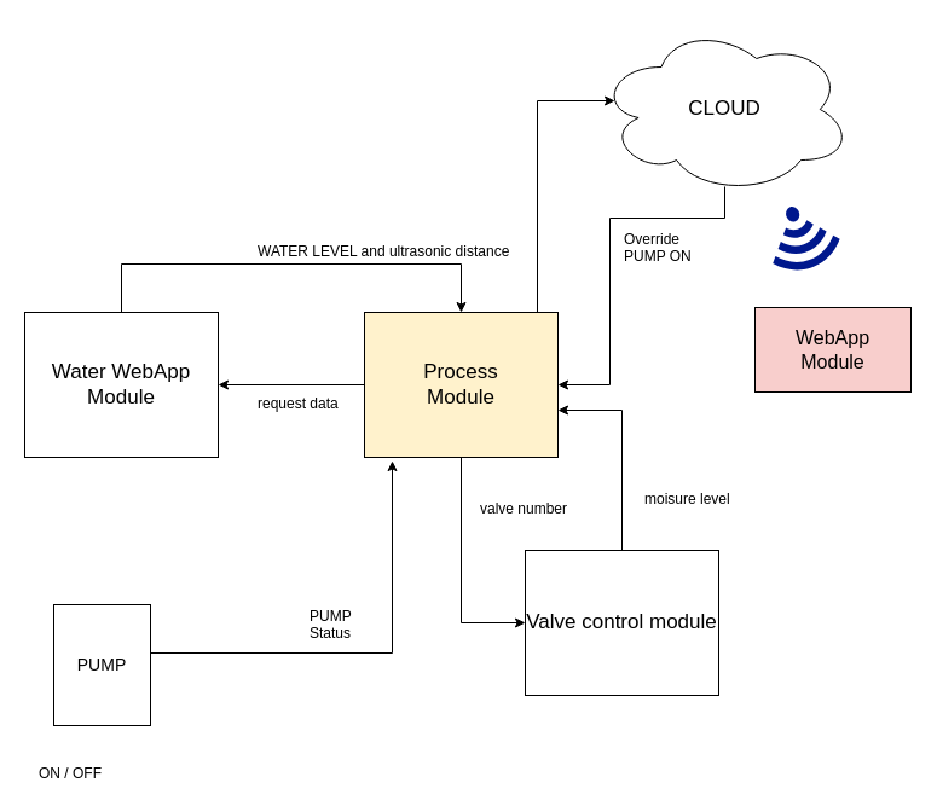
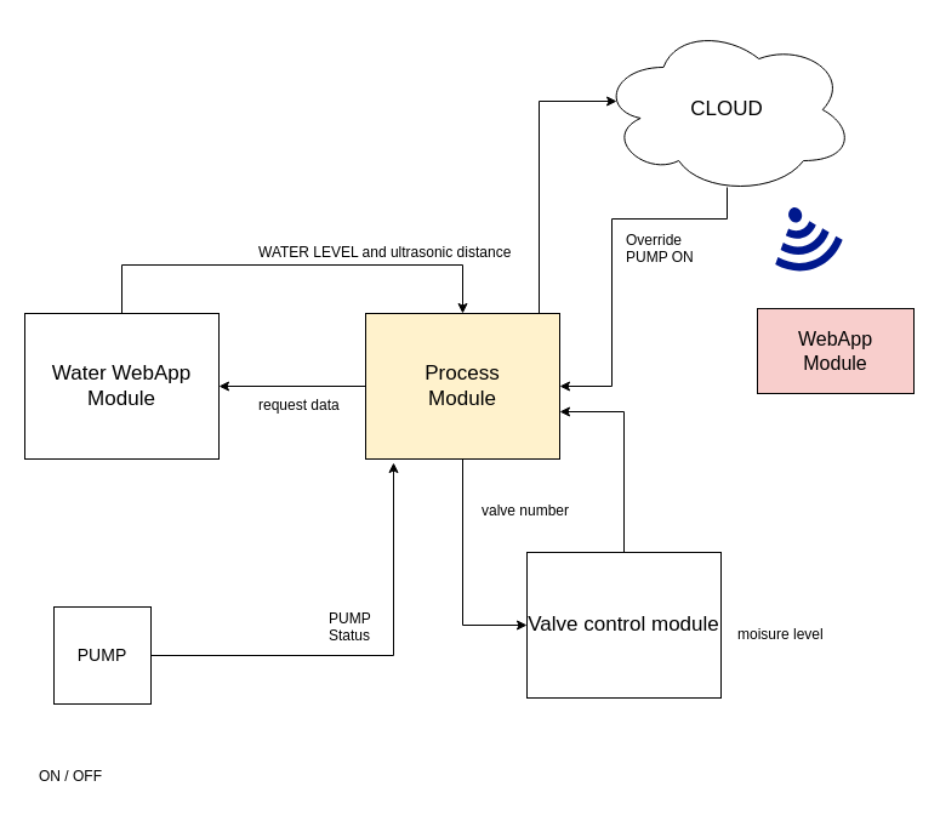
  <mxCell id="0" />
  <mxCell id="1" parent="0" />
  <mxCell id="2" style="edgeStyle=orthogonalEdgeStyle;rounded=0;orthogonalLoop=1;jettySize=auto;html=1;entryX=0.5;entryY=0;entryDx=0;entryDy=0;" parent="1" source="3" target="7" edge="1"><mxGeometry relative="1" as="geometry"><Array as="points"><mxPoint x="100" y="218" /><mxPoint x="381" y="218" /></Array></mxGeometry></mxCell>
  <mxCell id="3" value="&lt;font style=&quot;font-size: 17px&quot;&gt;Water WebApp&lt;br&gt;Module&lt;br&gt;&lt;/font&gt;" style="rounded=0;whiteSpace=wrap;html=1;" parent="1" vertex="1"><mxGeometry x="20" y="258" width="160" height="120" as="geometry" /></mxCell>
  <mxCell id="4" style="edgeStyle=orthogonalEdgeStyle;rounded=0;orthogonalLoop=1;jettySize=auto;html=1;entryX=1;entryY=0.5;entryDx=0;entryDy=0;" parent="1" source="7" target="3" edge="1"><mxGeometry relative="1" as="geometry" /></mxCell>
  <mxCell id="5" style="edgeStyle=orthogonalEdgeStyle;rounded=0;orthogonalLoop=1;jettySize=auto;html=1;entryX=0.067;entryY=0.45;entryDx=0;entryDy=0;entryPerimeter=0;" parent="1" source="7" target="9" edge="1"><mxGeometry relative="1" as="geometry"><Array as="points"><mxPoint x="444" y="83" /></Array><mxPoint x="494" y="84" as="targetPoint" /></mxGeometry></mxCell>
  <mxCell id="6" style="edgeStyle=orthogonalEdgeStyle;rounded=0;orthogonalLoop=1;jettySize=auto;html=1;entryX=0;entryY=0.5;entryDx=0;entryDy=0;" edge="1" parent="1" source="7" target="20"><mxGeometry relative="1" as="geometry" /></mxCell>
  <mxCell id="7" value="&lt;font style=&quot;font-size: 17px&quot;&gt;Process&lt;br&gt;Module&lt;/font&gt;" style="rounded=0;whiteSpace=wrap;html=1;fillColor=#fff2cc;" parent="1" vertex="1"><mxGeometry x="301" y="258" width="160" height="120" as="geometry" /></mxCell>
  <mxCell id="8" style="edgeStyle=orthogonalEdgeStyle;rounded=0;orthogonalLoop=1;jettySize=auto;html=1;entryX=1;entryY=0.5;entryDx=0;entryDy=0;exitX=0.5;exitY=0.957;exitDx=0;exitDy=0;exitPerimeter=0;" parent="1" source="9" target="7" edge="1"><mxGeometry relative="1" as="geometry"><Array as="points"><mxPoint x="599" y="180" /><mxPoint x="504" y="180" /><mxPoint x="504" y="318" /></Array></mxGeometry></mxCell>
  <mxCell id="9" value="&lt;font style=&quot;font-size: 17px&quot;&gt;CLOUD&lt;/font&gt;" style="ellipse;shape=cloud;whiteSpace=wrap;html=1;" parent="1" vertex="1"><mxGeometry x="494" width="210" height="140" as="geometry" y="20" /></mxCell>
  <mxCell id="10" style="edgeStyle=orthogonalEdgeStyle;rounded=0;orthogonalLoop=1;jettySize=auto;html=1;" parent="1" source="11" edge="1"><mxGeometry relative="1" as="geometry"><Array as="points"><mxPoint x="324" y="540" /></Array><mxPoint x="324" y="381" as="targetPoint" /></mxGeometry></mxCell>
- <mxCell id="11" value="&lt;font style=&quot;font-size: 14px&quot;&gt;PUMP&lt;/font&gt;" style="whiteSpace=wrap;html=1;aspect=fixed;" parent="1" vertex="1"><mxGeometry x="44" y="500" width="80" height="100" as="geometry" /></mxCell>
+ <mxCell id="11" value="&lt;font style=&quot;font-size: 14px&quot;&gt;PUMP&lt;/font&gt;" style="whiteSpace=wrap;html=1;aspect=fixed;" parent="1" vertex="1"><mxGeometry x="44" y="500" width="80" height="80" as="geometry" /></mxCell>
  <mxCell id="12" value="ON / OFF&lt;br&gt;" style="text;html=1;resizable=0;points=[];autosize=1;align=left;verticalAlign=top;spacingTop=-4;" parent="1" vertex="1"><mxGeometry x="30" y="630" width="70" height="20" as="geometry" /></mxCell>
- <mxCell id="13" value="PUMP&lt;br&gt;Status" style="text;html=1;resizable=0;points=[];autosize=1;align=left;verticalAlign=top;spacingTop=-4;" parent="1" vertex="1"><mxGeometry x="254" y="500" width="50" height="30" as="geometry" /></mxCell>
+ <mxCell id="13" value="PUMP&lt;br&gt;Status" style="text;html=1;resizable=0;points=[];autosize=1;align=left;verticalAlign=top;spacingTop=-4;" parent="1" vertex="1"><mxGeometry x="269" y="500" width="50" height="30" as="geometry" /></mxCell>
  <mxCell id="14" value="request data" style="text;html=1;resizable=0;points=[];autosize=1;align=left;verticalAlign=top;spacingTop=-4;" parent="1" vertex="1"><mxGeometry x="211" y="324" width="80" height="20" as="geometry" /></mxCell>
  <mxCell id="15" value="WATER LEVEL and ultrasonic distance" style="text;html=1;resizable=0;points=[];autosize=1;align=left;verticalAlign=top;spacingTop=-4;" parent="1" vertex="1"><mxGeometry x="211" y="198" width="220" height="20" as="geometry" /></mxCell>
  <mxCell id="16" value="Override&lt;br&gt;PUMP ON" style="text;html=1;resizable=0;points=[];autosize=1;align=left;verticalAlign=top;spacingTop=-4;" parent="1" vertex="1"><mxGeometry x="514" y="188" width="70" height="30" as="geometry" /></mxCell>
  <mxCell id="17" value="&lt;font style=&quot;font-size: 16px&quot;&gt;WebApp&lt;br&gt;Module&lt;/font&gt;" style="rounded=0;whiteSpace=wrap;html=1;fillColor=#f8cecc;" parent="1" vertex="1"><mxGeometry x="624" y="254" width="129" height="70" as="geometry" /></mxCell>
  <mxCell id="18" value="" style="pointerEvents=1;shadow=0;dashed=0;html=1;strokeColor=none;labelPosition=center;verticalLabelPosition=bottom;verticalAlign=top;align=center;shape=mxgraph.mscae.enterprise.wireless_connection;fillColor=#00188D;rotation=70;" parent="1" vertex="1"><mxGeometry x="634" y="168.5" width="58" height="59" as="geometry" /></mxCell>
  <mxCell id="19" style="edgeStyle=orthogonalEdgeStyle;rounded=0;orthogonalLoop=1;jettySize=auto;html=1;entryX=1;entryY=0.675;entryDx=0;entryDy=0;entryPerimeter=0;" edge="1" parent="1" source="20" target="7"><mxGeometry relative="1" as="geometry" /></mxCell>
  <mxCell id="20" value="&lt;font style=&quot;font-size: 17px&quot;&gt;Valve control module&lt;br&gt;&lt;/font&gt;" style="rounded=0;whiteSpace=wrap;html=1;" vertex="1" parent="1"><mxGeometry x="434" y="455" width="160" height="120" as="geometry" /></mxCell>
  <mxCell id="21" value="valve number" style="text;html=1;resizable=0;points=[];autosize=1;align=left;verticalAlign=top;spacingTop=-4;" vertex="1" parent="1"><mxGeometry x="395" y="411" width="90" height="20" as="geometry" /></mxCell>
- <mxCell id="22" value="moisure level" style="text;html=1;resizable=0;points=[];autosize=1;align=left;verticalAlign=top;spacingTop=-4;" vertex="1" parent="1"><mxGeometry x="531" y="403" width="90" height="20" as="geometry" /></mxCell>
+ <mxCell id="22" value="moisure level" style="text;html=1;resizable=0;points=[];autosize=1;align=left;verticalAlign=top;spacingTop=-4;" vertex="1" parent="1"><mxGeometry x="606" y="513" width="90" height="20" as="geometry" /></mxCell>
